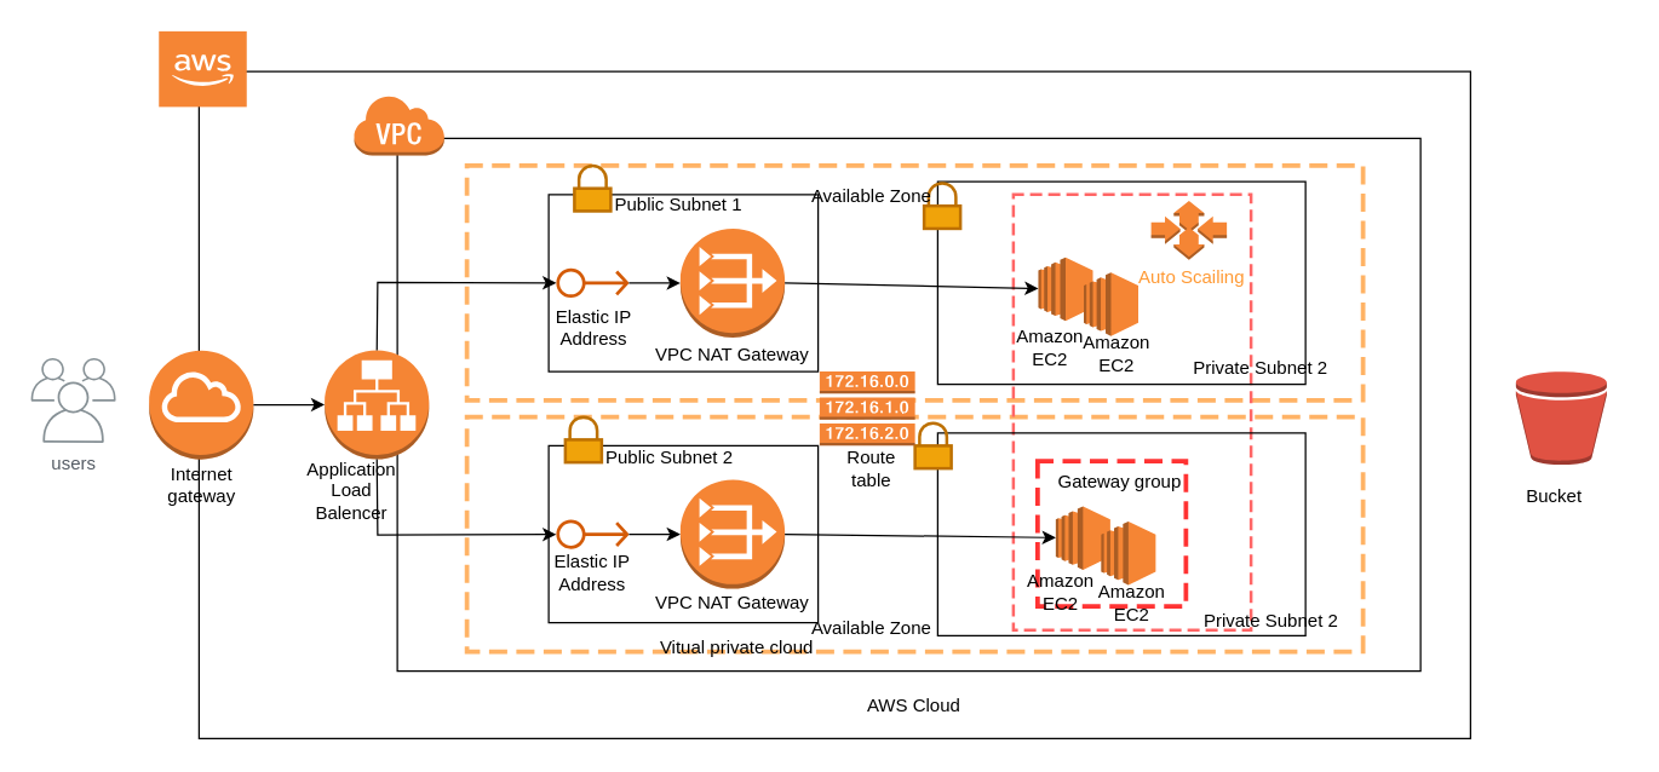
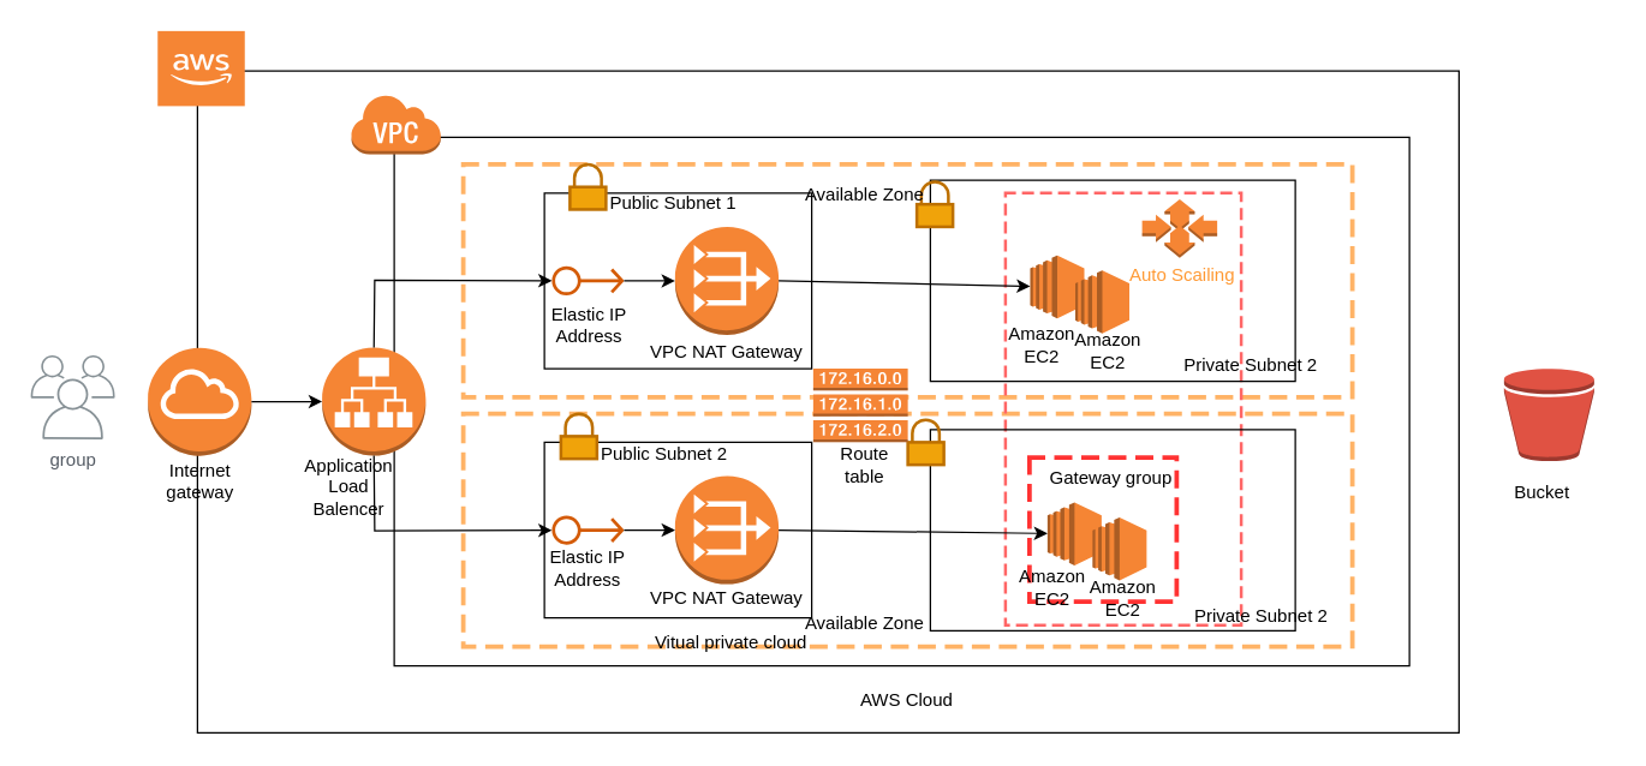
  <mxCell id="0" />
  <mxCell id="1" parent="0" />
  <mxCell id="2" value="" style="shape=partialRectangle;whiteSpace=wrap;html=1;top=1;left=1;fillColor=none;strokeColor=#000000;noLabel=0;movableLabel=0;backgroundOutline=0;collapsible=0;dropTarget=0;container=0;fixDash=0;snapToPoint=0;portConstraintRotation=0;comic=0;enumerate=0;treeMoving=0;pointerEvents=1;treeFolding=0;deletable=1;cloneable=1;rotatable=0;resizeHeight=0;resizeWidth=0;fixedWidth=0;autosize=0;metaEdit=0;expand=1;recursiveResize=1;allowArrows=1;connectable=1;" vertex="1" parent="1"><mxGeometry x="131" y="46.5" width="840" height="441" as="geometry" /></mxCell>
  <mxCell id="3" value="" style="outlineConnect=0;dashed=0;verticalLabelPosition=bottom;verticalAlign=top;align=center;html=1;shape=mxgraph.aws3.internet_gateway;fillColor=#F58534;gradientColor=none;" vertex="1" parent="1"><mxGeometry x="98" y="231" width="69" height="72" as="geometry" /></mxCell>
- <mxCell id="4" value="users" style="sketch=0;outlineConnect=0;gradientColor=none;fontColor=#545B64;strokeColor=none;fillColor=#879196;dashed=0;verticalLabelPosition=bottom;verticalAlign=top;align=center;html=1;fontSize=12;fontStyle=0;aspect=fixed;shape=mxgraph.aws4.illustration_users;pointerEvents=1" vertex="1" parent="1"><mxGeometry x="20" y="236" width="56" height="56" as="geometry" /></mxCell>
+ <mxCell id="4" value="group" style="sketch=0;outlineConnect=0;gradientColor=none;fontColor=#545B64;strokeColor=none;fillColor=#879196;dashed=0;verticalLabelPosition=bottom;verticalAlign=top;align=center;html=1;fontSize=12;fontStyle=0;aspect=fixed;shape=mxgraph.aws4.illustration_users;pointerEvents=1" vertex="1" parent="1"><mxGeometry x="20" y="236" width="56" height="56" as="geometry" /></mxCell>
  <mxCell id="5" value="" style="endArrow=classic;html=1;rounded=0;strokeColor=#000000;exitX=1;exitY=0.5;exitDx=0;exitDy=0;exitPerimeter=0;entryX=0;entryY=0.5;entryDx=0;entryDy=0;entryPerimeter=0;" edge="1" parent="1" source="3"><mxGeometry width="50" height="50" relative="1" as="geometry"><mxPoint x="74" y="564" as="sourcePoint" /><mxPoint x="214" y="266.94" as="targetPoint" /></mxGeometry></mxCell>
  <mxCell id="6" value="" style="shape=partialRectangle;whiteSpace=wrap;html=1;top=1;left=1;fillColor=none;strokeColor=#000000;noLabel=0;movableLabel=0;backgroundOutline=0;collapsible=0;dropTarget=0;container=0;fixDash=0;snapToPoint=0;portConstraintRotation=0;comic=0;enumerate=0;treeMoving=0;pointerEvents=1;treeFolding=0;deletable=1;cloneable=1;rotatable=0;resizeHeight=0;resizeWidth=0;fixedWidth=0;autosize=0;metaEdit=0;expand=1;recursiveResize=1;allowArrows=1;connectable=1;" vertex="1" parent="1"><mxGeometry x="262" y="90.88" width="676" height="352.12" as="geometry" /></mxCell>
  <mxCell id="7" value="" style="outlineConnect=0;dashed=0;verticalLabelPosition=bottom;verticalAlign=top;align=center;html=1;shape=mxgraph.aws3.application_load_balancer;fillColor=#F58534;gradientColor=none;" vertex="1" parent="1"><mxGeometry x="214" y="230.94" width="69" height="72" as="geometry" /></mxCell>
  <mxCell id="8" value="" style="outlineConnect=0;dashed=0;verticalLabelPosition=bottom;verticalAlign=top;align=center;html=1;shape=mxgraph.aws3.cloud_2;fillColor=#F58534;gradientColor=none;" vertex="1" parent="1"><mxGeometry x="104.5" y="20" width="58" height="50" as="geometry" /></mxCell>
  <mxCell id="9" value="" style="shape=partialRectangle;whiteSpace=wrap;html=1;top=1;left=1;fillColor=none;strokeColor=#FFB366;noLabel=0;movableLabel=0;backgroundOutline=0;collapsible=0;dropTarget=0;container=0;fixDash=0;snapToPoint=0;portConstraintRotation=0;comic=0;enumerate=0;treeMoving=0;pointerEvents=1;treeFolding=0;deletable=1;cloneable=1;rotatable=0;resizeHeight=0;resizeWidth=0;fixedWidth=0;autosize=0;metaEdit=0;expand=1;recursiveResize=1;allowArrows=1;connectable=1;strokeWidth=3;dashed=1;perimeter=rectanglePerimeter;" vertex="1" parent="1"><mxGeometry x="308" y="108.88" width="592" height="155.12" as="geometry" /></mxCell>
  <mxCell id="10" value="" style="outlineConnect=0;dashed=0;verticalLabelPosition=bottom;verticalAlign=top;align=center;html=1;shape=mxgraph.aws3.virtual_private_cloud;fillColor=#F58534;gradientColor=none;" vertex="1" parent="1"><mxGeometry x="233" y="62" width="60" height="40" as="geometry" /></mxCell>
  <mxCell id="11" value="" style="shape=partialRectangle;whiteSpace=wrap;html=1;top=1;left=1;fillColor=none;strokeColor=#FFB366;noLabel=0;movableLabel=0;backgroundOutline=0;collapsible=0;dropTarget=0;container=0;fixDash=0;snapToPoint=0;portConstraintRotation=0;comic=0;enumerate=0;treeMoving=0;pointerEvents=1;treeFolding=0;deletable=1;cloneable=1;rotatable=0;resizeHeight=0;resizeWidth=0;fixedWidth=0;autosize=0;metaEdit=0;expand=1;recursiveResize=1;allowArrows=1;connectable=1;strokeWidth=3;dashed=1;" vertex="1" parent="1"><mxGeometry x="308" y="275" width="592" height="155.12" as="geometry" /></mxCell>
  <mxCell id="12" value="" style="shape=partialRectangle;whiteSpace=wrap;html=1;top=1;left=1;fillColor=none;strokeColor=#FF6666;noLabel=0;movableLabel=0;backgroundOutline=0;collapsible=0;dropTarget=0;container=0;fixDash=0;snapToPoint=0;portConstraintRotation=0;comic=0;enumerate=0;treeMoving=0;pointerEvents=1;treeFolding=0;deletable=1;cloneable=1;rotatable=0;resizeHeight=0;resizeWidth=0;fixedWidth=0;autosize=0;metaEdit=0;expand=1;recursiveResize=1;allowArrows=1;connectable=1;strokeWidth=2;dashed=1;" vertex="1" parent="1"><mxGeometry x="669" y="127.94" width="157" height="288" as="geometry" /></mxCell>
  <mxCell id="13" value="" style="shape=partialRectangle;whiteSpace=wrap;html=1;top=1;left=1;fillColor=none;strokeColor=#000000;noLabel=0;movableLabel=0;backgroundOutline=0;collapsible=0;dropTarget=0;container=0;fixDash=0;snapToPoint=0;portConstraintRotation=0;comic=0;enumerate=0;treeMoving=0;pointerEvents=1;treeFolding=0;deletable=1;cloneable=1;rotatable=0;resizeHeight=0;resizeWidth=0;fixedWidth=0;autosize=0;metaEdit=0;expand=1;recursiveResize=1;allowArrows=1;connectable=1;" vertex="1" parent="1"><mxGeometry x="362" y="127.94" width="178" height="117" as="geometry" /></mxCell>
  <mxCell id="14" value="" style="shape=partialRectangle;whiteSpace=wrap;html=1;top=1;left=1;fillColor=none;strokeColor=#000000;noLabel=0;movableLabel=0;backgroundOutline=0;collapsible=0;dropTarget=0;container=0;fixDash=0;snapToPoint=0;portConstraintRotation=0;comic=0;enumerate=0;treeMoving=0;pointerEvents=1;treeFolding=0;deletable=1;cloneable=1;rotatable=0;resizeHeight=0;resizeWidth=0;fixedWidth=0;autosize=0;metaEdit=0;expand=1;recursiveResize=1;allowArrows=1;connectable=1;" vertex="1" parent="1"><mxGeometry x="362" y="294.06" width="178" height="117" as="geometry" /></mxCell>
  <mxCell id="15" value="" style="shape=partialRectangle;whiteSpace=wrap;html=1;top=1;left=1;fillColor=none;strokeColor=#000000;noLabel=0;movableLabel=0;backgroundOutline=0;collapsible=0;dropTarget=0;container=0;fixDash=0;snapToPoint=0;portConstraintRotation=0;comic=0;enumerate=0;treeMoving=0;pointerEvents=1;treeFolding=0;deletable=1;cloneable=1;rotatable=0;resizeHeight=0;resizeWidth=0;fixedWidth=0;autosize=0;metaEdit=0;expand=1;recursiveResize=1;allowArrows=1;connectable=1;" vertex="1" parent="1"><mxGeometry x="619" y="119.44" width="243" height="134" as="geometry" /></mxCell>
  <mxCell id="16" value="" style="shape=partialRectangle;whiteSpace=wrap;html=1;top=1;left=1;fillColor=none;strokeColor=#000000;noLabel=0;movableLabel=0;backgroundOutline=0;collapsible=0;dropTarget=0;container=0;fixDash=0;snapToPoint=0;portConstraintRotation=0;comic=0;enumerate=0;treeMoving=0;pointerEvents=1;treeFolding=0;deletable=1;cloneable=1;rotatable=0;resizeHeight=0;resizeWidth=0;fixedWidth=0;autosize=0;metaEdit=0;expand=1;recursiveResize=1;allowArrows=1;connectable=1;" vertex="1" parent="1"><mxGeometry x="619" y="285.56" width="243" height="134" as="geometry" /></mxCell>
  <mxCell id="17" value="" style="outlineConnect=0;dashed=0;verticalLabelPosition=bottom;verticalAlign=top;align=center;html=1;shape=mxgraph.aws3.vpc_nat_gateway;fillColor=#F58534;gradientColor=none;" vertex="1" parent="1"><mxGeometry x="449" y="150.44" width="69" height="72" as="geometry" /></mxCell>
  <mxCell id="18" value="" style="outlineConnect=0;dashed=0;verticalLabelPosition=bottom;verticalAlign=top;align=center;html=1;shape=mxgraph.aws3.vpc_nat_gateway;fillColor=#F58534;gradientColor=none;" vertex="1" parent="1"><mxGeometry x="449" y="316.56" width="69" height="72" as="geometry" /></mxCell>
  <mxCell id="19" value="" style="sketch=0;outlineConnect=0;fontColor=#232F3E;gradientColor=none;fillColor=#D45B07;strokeColor=none;dashed=0;verticalLabelPosition=bottom;verticalAlign=top;align=center;html=1;fontSize=12;fontStyle=0;aspect=fixed;pointerEvents=1;shape=mxgraph.aws4.elastic_ip_address;" vertex="1" parent="1"><mxGeometry x="367" y="176.44" width="48" height="20" as="geometry" /></mxCell>
  <mxCell id="20" value="" style="sketch=0;outlineConnect=0;fontColor=#232F3E;gradientColor=none;fillColor=#D45B07;strokeColor=none;dashed=0;verticalLabelPosition=bottom;verticalAlign=top;align=center;html=1;fontSize=12;fontStyle=0;aspect=fixed;pointerEvents=1;shape=mxgraph.aws4.elastic_ip_address;" vertex="1" parent="1"><mxGeometry x="367" y="342.56" width="48" height="20" as="geometry" /></mxCell>
  <mxCell id="21" value="" style="outlineConnect=0;dashed=0;verticalLabelPosition=bottom;verticalAlign=top;align=center;html=1;shape=mxgraph.aws3.auto_scaling;fillColor=#F58534;gradientColor=none;" vertex="1" parent="1"><mxGeometry x="760" y="132" width="50" height="39" as="geometry" /></mxCell>
  <mxCell id="22" value="" style="outlineConnect=0;dashed=0;verticalLabelPosition=bottom;verticalAlign=top;align=center;html=1;shape=mxgraph.aws3.ec2;fillColor=#F58534;gradientColor=none;" vertex="1" parent="1"><mxGeometry x="685.5" y="169.44" width="36" height="42" as="geometry" /></mxCell>
  <mxCell id="23" value="" style="outlineConnect=0;dashed=0;verticalLabelPosition=bottom;verticalAlign=top;align=center;html=1;shape=mxgraph.aws3.ec2;fillColor=#F58534;gradientColor=none;" vertex="1" parent="1"><mxGeometry x="715.5" y="179.44" width="36" height="42" as="geometry" /></mxCell>
  <mxCell id="24" value="" style="outlineConnect=0;dashed=0;verticalLabelPosition=bottom;verticalAlign=top;align=center;html=1;shape=mxgraph.aws3.ec2;fillColor=#F58534;gradientColor=none;" vertex="1" parent="1"><mxGeometry x="697" y="334" width="36" height="42" as="geometry" /></mxCell>
  <mxCell id="25" value="" style="outlineConnect=0;dashed=0;verticalLabelPosition=bottom;verticalAlign=top;align=center;html=1;shape=mxgraph.aws3.ec2;fillColor=#F58534;gradientColor=none;" vertex="1" parent="1"><mxGeometry x="727" y="344" width="36" height="42" as="geometry" /></mxCell>
  <mxCell id="26" value="" style="shape=partialRectangle;whiteSpace=wrap;html=1;top=1;left=1;fillColor=none;strokeColor=#FF3333;noLabel=0;movableLabel=0;backgroundOutline=0;collapsible=0;dropTarget=0;container=0;fixDash=0;snapToPoint=0;portConstraintRotation=0;comic=0;enumerate=0;treeMoving=0;pointerEvents=1;treeFolding=0;deletable=1;cloneable=1;rotatable=0;resizeHeight=0;resizeWidth=0;fixedWidth=0;autosize=0;metaEdit=0;expand=1;recursiveResize=1;allowArrows=1;connectable=1;strokeWidth=3;dashed=1;" vertex="1" parent="1"><mxGeometry x="685" y="304.12" width="98" height="96" as="geometry" /></mxCell>
  <mxCell id="27" value="" style="html=1;verticalLabelPosition=bottom;align=center;labelBackgroundColor=#ffffff;verticalAlign=top;strokeWidth=2;strokeColor=#BD7000;shadow=0;dashed=0;shape=mxgraph.ios7.icons.locked;fillColor=#f0a30a;fontColor=#000000;" vertex="1" parent="1"><mxGeometry x="379" y="108.88" width="24" height="30" as="geometry" /></mxCell>
  <mxCell id="28" value="" style="html=1;verticalLabelPosition=bottom;align=center;labelBackgroundColor=#ffffff;verticalAlign=top;strokeWidth=2;strokeColor=#BD7000;shadow=0;dashed=0;shape=mxgraph.ios7.icons.locked;fillColor=#f0a30a;fontColor=#000000;" vertex="1" parent="1"><mxGeometry x="373" y="275" width="24" height="30" as="geometry" /></mxCell>
  <mxCell id="29" value="" style="html=1;verticalLabelPosition=bottom;align=center;labelBackgroundColor=#ffffff;verticalAlign=top;strokeWidth=2;strokeColor=#BD7000;shadow=0;dashed=0;shape=mxgraph.ios7.icons.locked;fillColor=#f0a30a;fontColor=#000000;" vertex="1" parent="1"><mxGeometry x="610" y="120.44" width="24" height="30" as="geometry" /></mxCell>
  <mxCell id="30" value="" style="html=1;verticalLabelPosition=bottom;align=center;labelBackgroundColor=#ffffff;verticalAlign=top;strokeWidth=2;strokeColor=#BD7000;shadow=0;dashed=0;shape=mxgraph.ios7.icons.locked;fillColor=#f0a30a;fontColor=#000000;" vertex="1" parent="1"><mxGeometry x="604" y="279" width="24" height="30" as="geometry" /></mxCell>
  <mxCell id="31" value="" style="outlineConnect=0;dashed=0;verticalLabelPosition=bottom;verticalAlign=top;align=center;html=1;shape=mxgraph.aws3.route_table;fillColor=#F58536;gradientColor=none;" vertex="1" parent="1"><mxGeometry x="541" y="244.94" width="63" height="49" as="geometry" /></mxCell>
  <mxCell id="32" value="&lt;font color=&quot;#000000&quot;&gt;Internet gateway&lt;/font&gt;" style="text;html=1;strokeColor=none;fillColor=none;align=center;verticalAlign=middle;whiteSpace=wrap;rounded=0;" vertex="1" parent="1"><mxGeometry x="102.5" y="305" width="60" height="30" as="geometry" /></mxCell>
  <mxCell id="33" value="&lt;font color=&quot;#000000&quot;&gt;Application Load Balencer&lt;/font&gt;" style="text;html=1;strokeColor=none;fillColor=none;align=center;verticalAlign=middle;whiteSpace=wrap;rounded=0;" vertex="1" parent="1"><mxGeometry x="202" y="309" width="60" height="30" as="geometry" /></mxCell>
  <mxCell id="34" value="" style="endArrow=classic;html=1;rounded=0;strokeColor=#000000;exitX=0.5;exitY=0;exitDx=0;exitDy=0;exitPerimeter=0;" edge="1" parent="1" source="7" target="19"><mxGeometry width="50" height="50" relative="1" as="geometry"><mxPoint x="177" y="277" as="sourcePoint" /><mxPoint x="224" y="276.94" as="targetPoint" /><Array as="points"><mxPoint x="249" y="186" /></Array></mxGeometry></mxCell>
  <mxCell id="35" value="" style="endArrow=classic;html=1;rounded=0;strokeColor=#000000;exitX=0.5;exitY=1;exitDx=0;exitDy=0;exitPerimeter=0;" edge="1" parent="1" source="7" target="20"><mxGeometry width="50" height="50" relative="1" as="geometry"><mxPoint x="259" y="241" as="sourcePoint" /><mxPoint x="377" y="196" as="targetPoint" /><Array as="points"><mxPoint x="249" y="353" /></Array></mxGeometry></mxCell>
  <mxCell id="36" value="&lt;font color=&quot;#000000&quot;&gt;Elastic IP Address&lt;/font&gt;" style="text;html=1;strokeColor=none;fillColor=none;align=center;verticalAlign=middle;whiteSpace=wrap;rounded=0;" vertex="1" parent="1"><mxGeometry x="362" y="201" width="60" height="30" as="geometry" /></mxCell>
  <mxCell id="37" value="&lt;font color=&quot;#000000&quot;&gt;Elastic IP Address&lt;/font&gt;" style="text;html=1;strokeColor=none;fillColor=none;align=center;verticalAlign=middle;whiteSpace=wrap;rounded=0;" vertex="1" parent="1"><mxGeometry x="361" y="362.56" width="60" height="30" as="geometry" /></mxCell>
  <mxCell id="38" value="" style="endArrow=classic;html=1;rounded=0;strokeColor=#000000;entryX=0;entryY=0.5;entryDx=0;entryDy=0;entryPerimeter=0;" edge="1" parent="1" source="19" target="17"><mxGeometry width="50" height="50" relative="1" as="geometry"><mxPoint x="177" y="277" as="sourcePoint" /><mxPoint x="224" y="276.94" as="targetPoint" /></mxGeometry></mxCell>
  <mxCell id="39" value="" style="endArrow=classic;html=1;rounded=0;strokeColor=#000000;entryX=0;entryY=0.5;entryDx=0;entryDy=0;entryPerimeter=0;" edge="1" parent="1" source="20" target="18"><mxGeometry width="50" height="50" relative="1" as="geometry"><mxPoint x="187" y="287" as="sourcePoint" /><mxPoint x="234" y="286.94" as="targetPoint" /></mxGeometry></mxCell>
  <mxCell id="40" value="&lt;font color=&quot;#000000&quot;&gt;AWS Cloud&lt;/font&gt;" style="text;html=1;strokeColor=none;fillColor=none;align=center;verticalAlign=middle;whiteSpace=wrap;rounded=0;" vertex="1" parent="1"><mxGeometry x="564" y="451" width="79" height="30" as="geometry" /></mxCell>
  <mxCell id="41" value="&lt;font color=&quot;#000000&quot;&gt;Available Zone&lt;/font&gt;" style="text;html=1;strokeColor=none;fillColor=none;align=center;verticalAlign=middle;whiteSpace=wrap;rounded=0;" vertex="1" parent="1"><mxGeometry x="527" y="400.12" width="97" height="30" as="geometry" /></mxCell>
  <mxCell id="42" value="&lt;font color=&quot;#000000&quot;&gt;Available Zone&lt;/font&gt;" style="text;html=1;strokeColor=none;fillColor=none;align=center;verticalAlign=middle;whiteSpace=wrap;rounded=0;" vertex="1" parent="1"><mxGeometry x="527" y="114" width="97" height="30" as="geometry" /></mxCell>
  <mxCell id="43" value="&lt;font color=&quot;#000000&quot;&gt;Vitual private cloud&lt;/font&gt;" style="text;html=1;strokeColor=none;fillColor=none;align=center;verticalAlign=middle;whiteSpace=wrap;rounded=0;" vertex="1" parent="1"><mxGeometry x="432" y="413" width="109" height="30" as="geometry" /></mxCell>
  <mxCell id="44" value="&lt;font color=&quot;#000000&quot;&gt;Public Subnet 2&lt;/font&gt;" style="text;html=1;strokeColor=none;fillColor=none;align=center;verticalAlign=middle;whiteSpace=wrap;rounded=0;" vertex="1" parent="1"><mxGeometry x="397" y="286.56" width="90" height="30" as="geometry" /></mxCell>
  <mxCell id="45" value="&lt;font color=&quot;#000000&quot;&gt;Public Subnet 1&lt;/font&gt;" style="text;html=1;strokeColor=none;fillColor=none;align=center;verticalAlign=middle;whiteSpace=wrap;rounded=0;" vertex="1" parent="1"><mxGeometry x="403" y="120.44" width="90" height="30" as="geometry" /></mxCell>
  <mxCell id="46" value="&lt;font color=&quot;#000000&quot;&gt;VPC NAT Gateway&lt;/font&gt;" style="text;html=1;strokeColor=none;fillColor=none;align=center;verticalAlign=middle;whiteSpace=wrap;rounded=0;" vertex="1" parent="1"><mxGeometry x="429" y="219" width="109" height="30" as="geometry" /></mxCell>
  <mxCell id="47" value="&lt;font color=&quot;#000000&quot;&gt;VPC NAT Gateway&lt;/font&gt;" style="text;html=1;strokeColor=none;fillColor=none;align=center;verticalAlign=middle;whiteSpace=wrap;rounded=0;" vertex="1" parent="1"><mxGeometry x="429" y="383" width="109" height="30" as="geometry" /></mxCell>
  <mxCell id="48" value="&lt;font color=&quot;#000000&quot;&gt;Private Subnet 2&lt;/font&gt;" style="text;html=1;strokeColor=none;fillColor=none;align=center;verticalAlign=middle;whiteSpace=wrap;rounded=0;" vertex="1" parent="1"><mxGeometry x="792" y="395" width="95" height="30" as="geometry" /></mxCell>
  <mxCell id="49" value="&lt;font color=&quot;#000000&quot;&gt;Private Subnet 2&lt;/font&gt;" style="text;html=1;strokeColor=none;fillColor=none;align=center;verticalAlign=middle;whiteSpace=wrap;rounded=0;" vertex="1" parent="1"><mxGeometry x="785" y="228" width="95" height="30" as="geometry" /></mxCell>
  <mxCell id="50" value="&lt;font color=&quot;#ff9933&quot;&gt;Auto Scailing&lt;/font&gt;" style="text;html=1;strokeColor=none;fillColor=none;align=center;verticalAlign=middle;whiteSpace=wrap;rounded=0;" vertex="1" parent="1"><mxGeometry x="748" y="169.44" width="78" height="27" as="geometry" /></mxCell>
  <mxCell id="51" value="&lt;font color=&quot;#000000&quot;&gt;Amazon EC2&lt;/font&gt;" style="text;html=1;strokeColor=none;fillColor=none;align=center;verticalAlign=middle;whiteSpace=wrap;rounded=0;" vertex="1" parent="1"><mxGeometry x="668.5" y="214.44" width="49" height="30" as="geometry" /></mxCell>
  <mxCell id="52" value="&lt;font color=&quot;#000000&quot;&gt;Amazon EC2&lt;/font&gt;" style="text;html=1;strokeColor=none;fillColor=none;align=center;verticalAlign=middle;whiteSpace=wrap;rounded=0;" vertex="1" parent="1"><mxGeometry x="712.5" y="218.44" width="49" height="30" as="geometry" /></mxCell>
  <mxCell id="53" value="&lt;font color=&quot;#000000&quot;&gt;Amazon EC2&lt;/font&gt;" style="text;html=1;strokeColor=none;fillColor=none;align=center;verticalAlign=middle;whiteSpace=wrap;rounded=0;" vertex="1" parent="1"><mxGeometry x="676" y="376" width="49" height="30" as="geometry" /></mxCell>
  <mxCell id="54" value="&lt;font color=&quot;#000000&quot;&gt;Amazon EC2&lt;/font&gt;" style="text;html=1;strokeColor=none;fillColor=none;align=center;verticalAlign=middle;whiteSpace=wrap;rounded=0;" vertex="1" parent="1"><mxGeometry x="723" y="383" width="49" height="30" as="geometry" /></mxCell>
  <mxCell id="55" value="&lt;font color=&quot;#000000&quot;&gt;Gateway group&lt;/font&gt;" style="text;html=1;strokeColor=none;fillColor=none;align=center;verticalAlign=middle;whiteSpace=wrap;rounded=0;" vertex="1" parent="1"><mxGeometry x="692" y="303" width="95" height="30" as="geometry" /></mxCell>
  <mxCell id="56" value="" style="outlineConnect=0;dashed=0;verticalLabelPosition=bottom;verticalAlign=top;align=center;html=1;shape=mxgraph.aws3.bucket;fillColor=#E05243;gradientColor=none;" vertex="1" parent="1"><mxGeometry x="1001" y="245" width="60" height="61.5" as="geometry" /></mxCell>
  <mxCell id="57" value="&lt;font color=&quot;#000000&quot;&gt;Bucket&lt;/font&gt;" style="text;html=1;strokeColor=none;fillColor=none;align=center;verticalAlign=middle;whiteSpace=wrap;rounded=0;" vertex="1" parent="1"><mxGeometry x="979" y="312.56" width="95" height="30" as="geometry" /></mxCell>
  <mxCell id="58" value="&lt;font color=&quot;#000000&quot;&gt;Route table&lt;/font&gt;" style="text;html=1;strokeColor=none;fillColor=none;align=center;verticalAlign=middle;whiteSpace=wrap;rounded=0;" vertex="1" parent="1"><mxGeometry x="551" y="294.06" width="49" height="30" as="geometry" /></mxCell>
  <mxCell id="59" value="" style="endArrow=classic;html=1;rounded=0;strokeColor=#000000;exitX=1;exitY=0.5;exitDx=0;exitDy=0;exitPerimeter=0;" edge="1" parent="1" source="17" target="22"><mxGeometry width="50" height="50" relative="1" as="geometry"><mxPoint x="177" y="277" as="sourcePoint" /><mxPoint x="224" y="276.94" as="targetPoint" /></mxGeometry></mxCell>
  <mxCell id="60" value="" style="endArrow=classic;html=1;rounded=0;strokeColor=#000000;exitX=1;exitY=0.5;exitDx=0;exitDy=0;exitPerimeter=0;" edge="1" parent="1" source="18" target="24"><mxGeometry width="50" height="50" relative="1" as="geometry"><mxPoint x="528" y="196" as="sourcePoint" /><mxPoint x="702" y="548" as="targetPoint" /></mxGeometry></mxCell>
